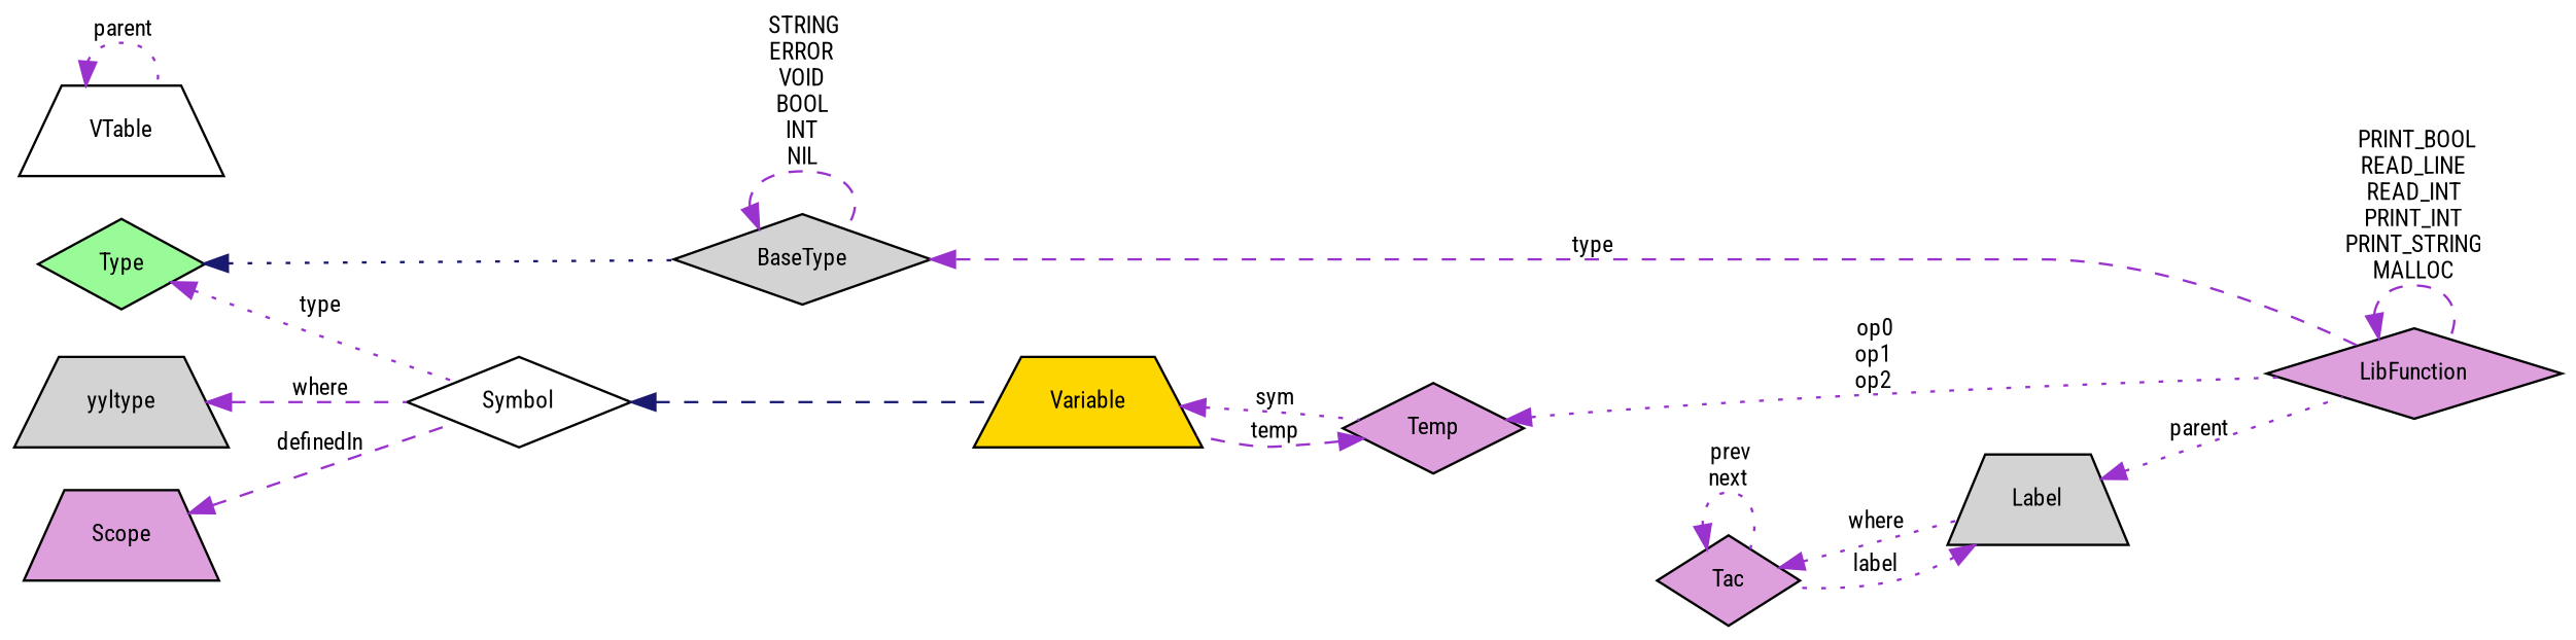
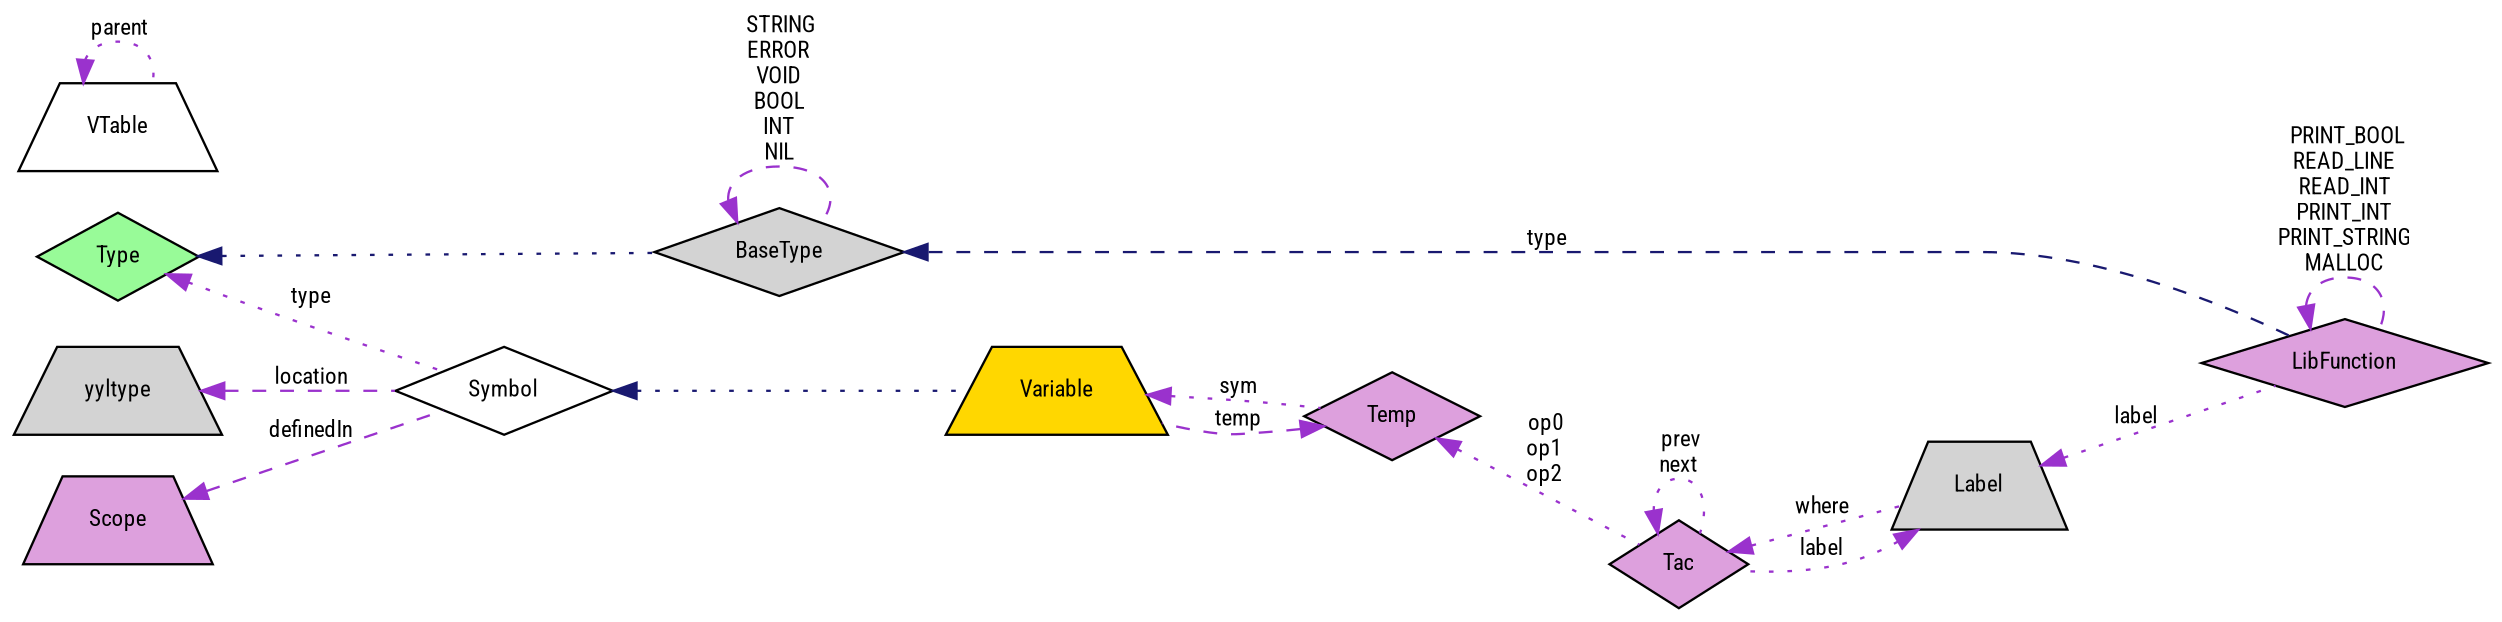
  digraph {
    fontname="Roboto Condensed"
    rankdir=LR
    node [color=black fillcolor=plum fontname="Roboto Condensed" fontsize=10 shape=diamond style=filled]
    edge [color=darkorchid3 dir=back fontname="Roboto Condensed" fontsize=10 labelfontname=Helvetica labelfontsize=10 style=dotted]
    n1 [fontcolor=black height=0.2 label=LibFunction width=0.4]
    n2 [fillcolor=lightgrey height=0.2 label=BaseType width=0.4]
    n3 [fillcolor=palegreen height=0.2 label=Type width=0.4]
    n4 [fillcolor=white height=0.2 label=Symbol width=0.4]
    n5 [fillcolor=gold height=0.2 label=Variable shape=trapezium width=0.4]
    n6 [fillcolor=lightgrey height=0.2 label=Label shape=trapezium width=0.4]
    n7 [height=0.2 label=Tac width=0.4]
    n8 [height=0.2 label=Temp width=0.4]
    n9 [fillcolor=lightgrey height=0.2 label=yyltype shape=trapezium width=0.4]
    n10 [height=0.2 label=Scope shape=trapezium width=0.4]
    n11 [fillcolor=white height=0.2 label=VTable shape=trapezium width=0.4]
    n1 -> n1 [label=" PRINT_BOOL\nREAD_LINE\nREAD_INT\nPRINT_INT\nPRINT_STRING\nMALLOC" style=dashed]
-   n2 -> n1 [label=" type" style=dashed]
+   n2 -> n1 [color=midnightblue label=" type" style=dashed]
    n2 -> n2 [label=" STRING\nERROR\nVOID\nBOOL\nINT\nNIL" style=dashed]
    n3 -> n2 [color=midnightblue]
    n3 -> n4 [label=" type"]
-   n4 -> n5 [color=midnightblue style=dashed]
+   n4 -> n5 [color=midnightblue]
    n5 -> n8 [label=" sym"]
-   n6 -> n1 [label=" parent"]
+   n6 -> n1 [label=" label"]
    n6 -> n7 [label=" label"]
    n7 -> n6 [label=" where"]
    n7 -> n7 [label=" prev\nnext"]
    n8 -> n5 [label=" temp" style=dashed]
-   n8 -> n1 [label=" op0\nop1\nop2"]
-   n9 -> n4 [label=" where" style=dashed]
+   n8 -> n7 [label=" op0\nop1\nop2"]
+   n9 -> n4 [label=" location" style=dashed]
    n10 -> n4 [label=" definedIn" style=dashed]
    n11 -> n11 [label=" parent"]
  }
